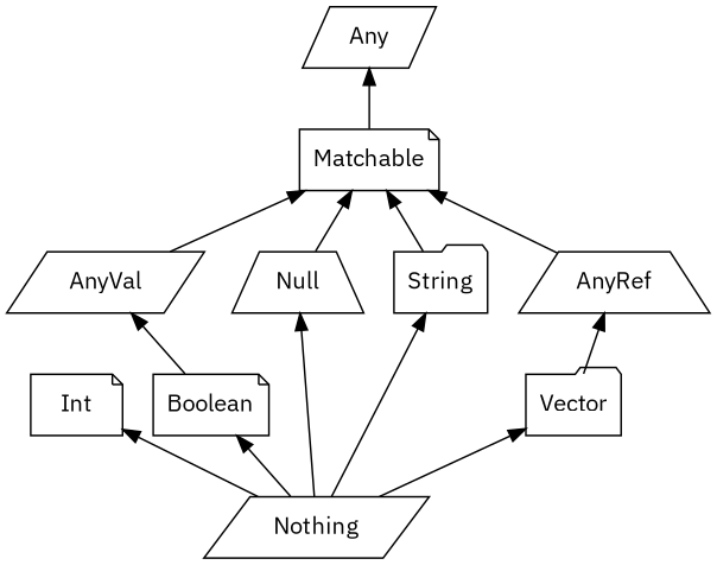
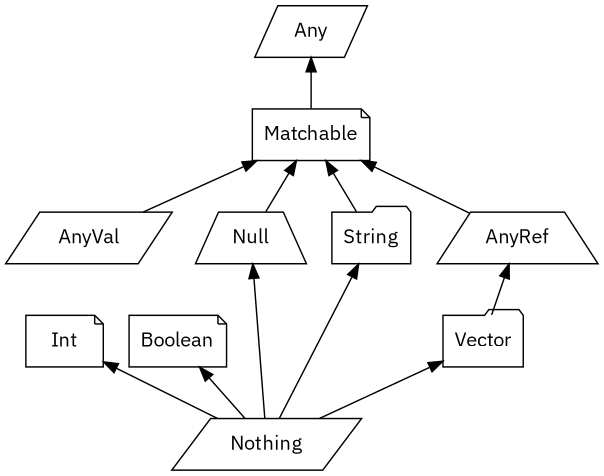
  digraph {
    fontname="IBM Plex Sans"
    rankdir=BT
    node [fontname="IBM Plex Sans" shape=parallelogram]
    edge [fontname="IBM Plex Sans"]
    Any
    Matchable [shape=note]
    Nothing
    Int [shape=note]
    Boolean [shape=note]
    Null [shape=trapezium]
    String [shape=folder]
    Vector [shape=folder]
    AnyVal
    AnyRef [shape=trapezium]
    Matchable -> Any
    Nothing -> Int
    Nothing -> Boolean
    Nothing -> Null
    Nothing -> String
    Nothing -> Vector
-   Boolean -> AnyVal
    Null -> Matchable
    String -> Matchable
    Vector -> AnyRef
    AnyVal -> Matchable
    AnyRef -> Matchable
  }
